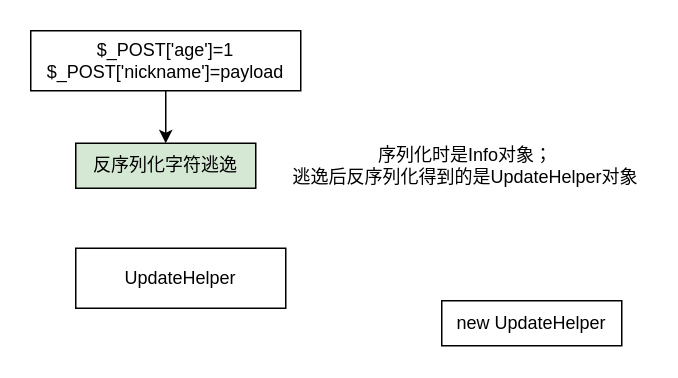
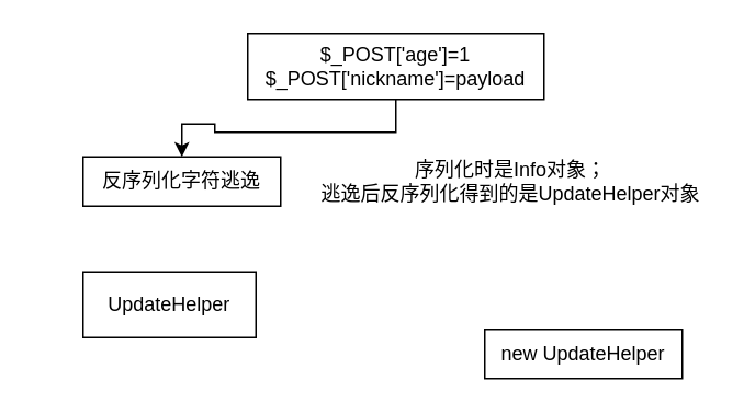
  <mxCell id="0" />
  <mxCell id="1" parent="0" />
- <mxCell id="2" value="UpdateHelper" style="rounded=0;whiteSpace=wrap;html=1;" vertex="1" parent="1"><mxGeometry x="50" y="165" width="140" height="40" as="geometry" /></mxCell>
+ <mxCell id="2" value="UpdateHelper" style="rounded=0;whiteSpace=wrap;html=1;" vertex="1" parent="1"><mxGeometry x="50" y="165" width="105" height="40" as="geometry" /></mxCell>
  <mxCell id="3" style="edgeStyle=orthogonalEdgeStyle;rounded=0;orthogonalLoop=1;jettySize=auto;html=1;entryX=0.5;entryY=0;entryDx=0;entryDy=0;" edge="1" parent="1" source="4" target="5"><mxGeometry relative="1" as="geometry" /></mxCell>
- <mxCell id="4" value="$_POST['age']=1&lt;br&gt;$_POST['nickname']=payload" style="rounded=0;whiteSpace=wrap;html=1;" vertex="1" parent="1"><mxGeometry x="20" y="20" width="180" height="40" as="geometry" /></mxCell>
- <mxCell id="5" value="反序列化字符逃逸" style="rounded=0;whiteSpace=wrap;html=1;fillColor=#d5e8d4;" vertex="1" parent="1"><mxGeometry x="50" y="95" width="120" height="30" as="geometry" /></mxCell>
+ <mxCell id="4" value="$_POST['age']=1&lt;br&gt;$_POST['nickname']=payload" style="rounded=0;whiteSpace=wrap;html=1;" vertex="1" parent="1"><mxGeometry x="150" y="20" width="180" height="40" as="geometry" /></mxCell>
+ <mxCell id="5" value="反序列化字符逃逸" style="rounded=0;whiteSpace=wrap;html=1;" vertex="1" parent="1"><mxGeometry x="50" y="95" width="120" height="30" as="geometry" /></mxCell>
  <mxCell id="6" value="new UpdateHelper" style="rounded=0;whiteSpace=wrap;html=1;" vertex="1" parent="1"><mxGeometry x="294" y="200" width="120" height="30" as="geometry" /></mxCell>
  <mxCell id="7" value="序列化时是Info对象；&lt;br&gt;逃逸后反序列化得到的是UpdateHelper对象" style="text;html=1;strokeColor=none;fillColor=none;align=center;verticalAlign=middle;whiteSpace=wrap;rounded=0;" vertex="1" parent="1"><mxGeometry x="190" y="80" width="240" height="60" as="geometry" /></mxCell>
